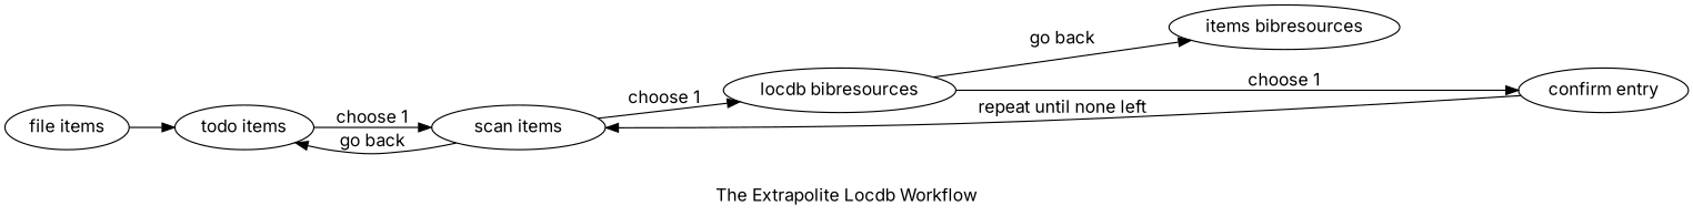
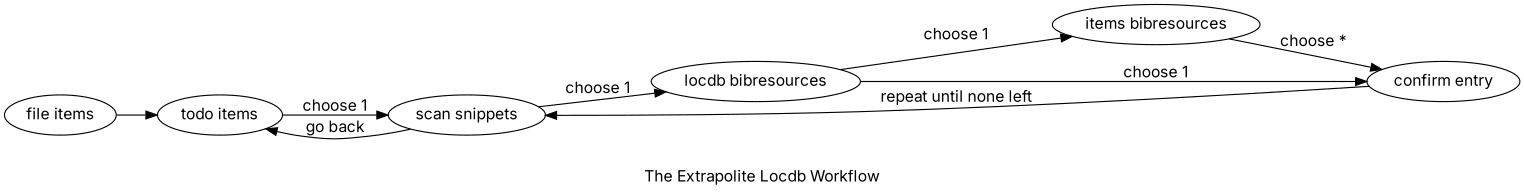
  digraph {
    fontname=Inter
    label="The Extrapolite Locdb Workflow"
    rankdir=LR
    node [fontname=Inter]
    edge [fontname=Inter]
    n1 [label="file items"]
    n2 [label="todo items"]
-   n3 [label="scan items"]
+   n3 [label="scan snippets"]
    n4 [label="locdb bibresources"]
    n5 [label="items bibresources"]
    n6 [label="confirm entry"]
    n1 -> n2
    n2 -> n3 [label="choose 1"]
    n3 -> n2 [label="go back"]
    n3 -> n4 [label="choose 1"]
-   n4 -> n5 [label="go back"]
+   n4 -> n5 [label="choose 1"]
    n4 -> n6 [label="choose 1"]
+   n5 -> n6 [label="choose *"]
    n6 -> n3 [label="repeat until none left"]
  }
